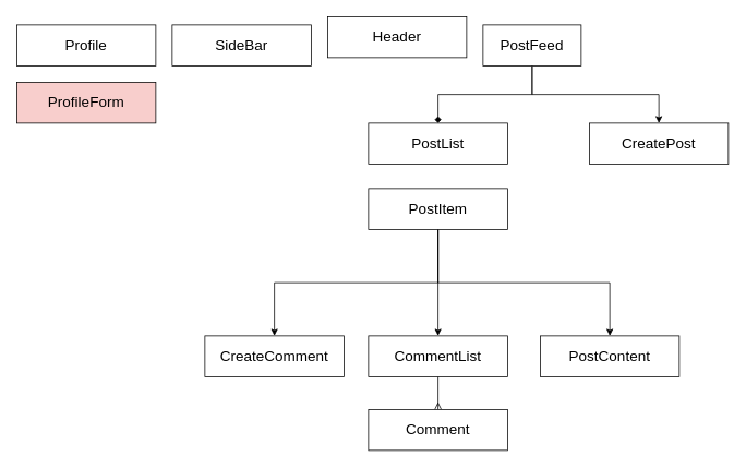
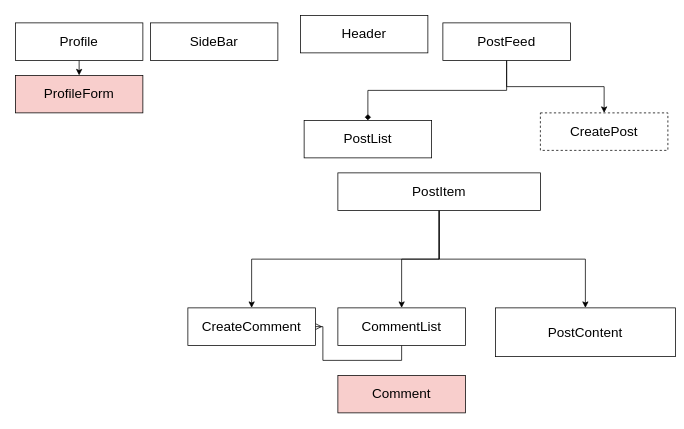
  <mxCell id="0" />
  <mxCell id="1" parent="0" />
  <mxCell id="2" value="&lt;font style=&quot;font-size: 18px;&quot;&gt;Header&lt;/font&gt;" style="rounded=0;whiteSpace=wrap;html=1;" vertex="1" parent="1"><mxGeometry x="400" y="20" width="170" height="50" as="geometry" /></mxCell>
  <mxCell id="3" style="edgeStyle=orthogonalEdgeStyle;rounded=0;orthogonalLoop=1;jettySize=auto;html=1;exitX=0.5;exitY=1;exitDx=0;exitDy=0;" edge="1" parent="1" source="6" target="9"><mxGeometry relative="1" as="geometry" /></mxCell>
  <mxCell id="4" style="edgeStyle=orthogonalEdgeStyle;rounded=0;orthogonalLoop=1;jettySize=auto;html=1;exitX=0.5;exitY=1;exitDx=0;exitDy=0;" edge="1" parent="1" source="6" target="7"><mxGeometry relative="1" as="geometry" /></mxCell>
  <mxCell id="5" style="edgeStyle=orthogonalEdgeStyle;rounded=0;orthogonalLoop=1;jettySize=auto;html=1;exitX=0.5;exitY=1;exitDx=0;exitDy=0;" edge="1" parent="1" source="6" target="12"><mxGeometry relative="1" as="geometry" /></mxCell>
- <mxCell id="6" value="&lt;font style=&quot;font-size: 18px;&quot;&gt;PostItem&lt;/font&gt;" style="rounded=0;whiteSpace=wrap;html=1;" vertex="1" parent="1"><mxGeometry x="450" y="230" width="170" height="50" as="geometry" /></mxCell>
- <mxCell id="7" value="&lt;font style=&quot;font-size: 18px;&quot;&gt;PostContent&lt;/font&gt;" style="rounded=0;whiteSpace=wrap;html=1;" vertex="1" parent="1"><mxGeometry x="660" y="410" width="170" height="50" as="geometry" /></mxCell>
- <mxCell id="8" style="edgeStyle=orthogonalEdgeStyle;rounded=0;orthogonalLoop=1;jettySize=auto;html=1;exitX=0.5;exitY=1;exitDx=0;exitDy=0;entryX=0.5;entryY=0;entryDx=0;entryDy=0;endArrow=ERmany;endFill=0;" edge="1" parent="1" source="9" target="10"><mxGeometry relative="1" as="geometry" /></mxCell>
+ <mxCell id="6" value="&lt;font style=&quot;font-size: 18px;&quot;&gt;PostItem&lt;/font&gt;" style="rounded=0;whiteSpace=wrap;html=1;" vertex="1" parent="1"><mxGeometry x="450" y="230" width="270" height="50" as="geometry" /></mxCell>
+ <mxCell id="7" value="&lt;font style=&quot;font-size: 18px;&quot;&gt;PostContent&lt;/font&gt;" style="rounded=0;whiteSpace=wrap;html=1;" vertex="1" parent="1"><mxGeometry x="660" y="410" width="240" height="65" as="geometry" /></mxCell>
+ <mxCell id="8" style="edgeStyle=orthogonalEdgeStyle;rounded=0;orthogonalLoop=1;jettySize=auto;html=1;exitX=0.5;exitY=1;exitDx=0;exitDy=0;endArrow=ERmany;endFill=0;" edge="1" parent="1" source="9" target="12"><mxGeometry relative="1" as="geometry" /></mxCell>
  <mxCell id="9" value="&lt;font style=&quot;font-size: 18px;&quot;&gt;CommentList&lt;/font&gt;" style="rounded=0;whiteSpace=wrap;html=1;" vertex="1" parent="1"><mxGeometry x="450" y="410" width="170" height="50" as="geometry" /></mxCell>
- <mxCell id="10" value="&lt;font style=&quot;font-size: 18px;&quot;&gt;Comment&lt;/font&gt;" style="rounded=0;whiteSpace=wrap;html=1;" vertex="1" parent="1"><mxGeometry x="450" y="500" width="170" height="50" as="geometry" /></mxCell>
- <mxCell id="11" value="&lt;font style=&quot;font-size: 18px;&quot;&gt;CreatePost&lt;/font&gt;" style="rounded=0;whiteSpace=wrap;html=1;" vertex="1" parent="1"><mxGeometry x="720" y="150" width="170" height="50" as="geometry" /></mxCell>
+ <mxCell id="10" value="&lt;font style=&quot;font-size: 18px;&quot;&gt;Comment&lt;/font&gt;" style="rounded=0;whiteSpace=wrap;html=1;fillColor=#f8cecc;" vertex="1" parent="1"><mxGeometry x="450" y="500" width="170" height="50" as="geometry" /></mxCell>
+ <mxCell id="11" value="&lt;font style=&quot;font-size: 18px;&quot;&gt;CreatePost&lt;/font&gt;" style="rounded=0;whiteSpace=wrap;html=1;dashed=1;" vertex="1" parent="1"><mxGeometry x="720" y="150" width="170" height="50" as="geometry" /></mxCell>
  <mxCell id="12" value="&lt;font style=&quot;font-size: 18px;&quot;&gt;CreateComment&lt;/font&gt;" style="rounded=0;whiteSpace=wrap;html=1;" vertex="1" parent="1"><mxGeometry x="250" y="410" width="170" height="50" as="geometry" /></mxCell>
+ <mxCell id="13" style="edgeStyle=orthogonalEdgeStyle;rounded=0;orthogonalLoop=1;jettySize=auto;html=1;exitX=0.5;exitY=1;exitDx=0;exitDy=0;entryX=0.5;entryY=0;entryDx=0;entryDy=0;" edge="1" parent="1" source="14" target="15"><mxGeometry relative="1" as="geometry" /></mxCell>
  <mxCell id="14" value="&lt;font style=&quot;font-size: 18px;&quot;&gt;Profile&lt;/font&gt;" style="rounded=0;whiteSpace=wrap;html=1;" vertex="1" parent="1"><mxGeometry x="20" y="30" width="170" height="50" as="geometry" /></mxCell>
  <mxCell id="15" value="&lt;font style=&quot;font-size: 18px;&quot;&gt;ProfileForm&lt;/font&gt;" style="rounded=0;whiteSpace=wrap;html=1;fillColor=#f8cecc;" vertex="1" parent="1"><mxGeometry x="20" y="100" width="170" height="50" as="geometry" /></mxCell>
- <mxCell id="16" value="&lt;font style=&quot;font-size: 18px;&quot;&gt;SideBar&lt;/font&gt;" style="rounded=0;whiteSpace=wrap;html=1;" vertex="1" parent="1"><mxGeometry x="210" y="30" width="170" height="50" as="geometry" /></mxCell>
+ <mxCell id="16" value="&lt;font style=&quot;font-size: 18px;&quot;&gt;SideBar&lt;/font&gt;" style="rounded=0;whiteSpace=wrap;html=1;" vertex="1" parent="1"><mxGeometry x="200" y="30" width="170" height="50" as="geometry" /></mxCell>
  <mxCell id="17" style="edgeStyle=orthogonalEdgeStyle;rounded=0;orthogonalLoop=1;jettySize=auto;html=1;exitX=0.5;exitY=1;exitDx=0;exitDy=0;endArrow=diamond;" edge="1" parent="1" source="19" target="20"><mxGeometry relative="1" as="geometry" /></mxCell>
  <mxCell id="18" style="edgeStyle=orthogonalEdgeStyle;rounded=0;orthogonalLoop=1;jettySize=auto;html=1;exitX=0.5;exitY=1;exitDx=0;exitDy=0;" edge="1" parent="1" source="19" target="11"><mxGeometry relative="1" as="geometry" /></mxCell>
- <mxCell id="19" value="&lt;font style=&quot;font-size: 18px;&quot;&gt;PostFeed&lt;/font&gt;" style="rounded=0;whiteSpace=wrap;html=1;" vertex="1" parent="1"><mxGeometry x="590" y="30" width="120" height="50" as="geometry" /></mxCell>
- <mxCell id="20" value="&lt;font style=&quot;font-size: 18px;&quot;&gt;PostList&lt;/font&gt;" style="rounded=0;whiteSpace=wrap;html=1;" vertex="1" parent="1"><mxGeometry x="450" y="150" width="170" height="50" as="geometry" /></mxCell>
+ <mxCell id="19" value="&lt;font style=&quot;font-size: 18px;&quot;&gt;PostFeed&lt;/font&gt;" style="rounded=0;whiteSpace=wrap;html=1;" vertex="1" parent="1"><mxGeometry x="590" y="30" width="170" height="50" as="geometry" /></mxCell>
+ <mxCell id="20" value="&lt;font style=&quot;font-size: 18px;&quot;&gt;PostList&lt;/font&gt;" style="rounded=0;whiteSpace=wrap;html=1;" vertex="1" parent="1"><mxGeometry x="405" y="160" width="170" height="50" as="geometry" /></mxCell>
